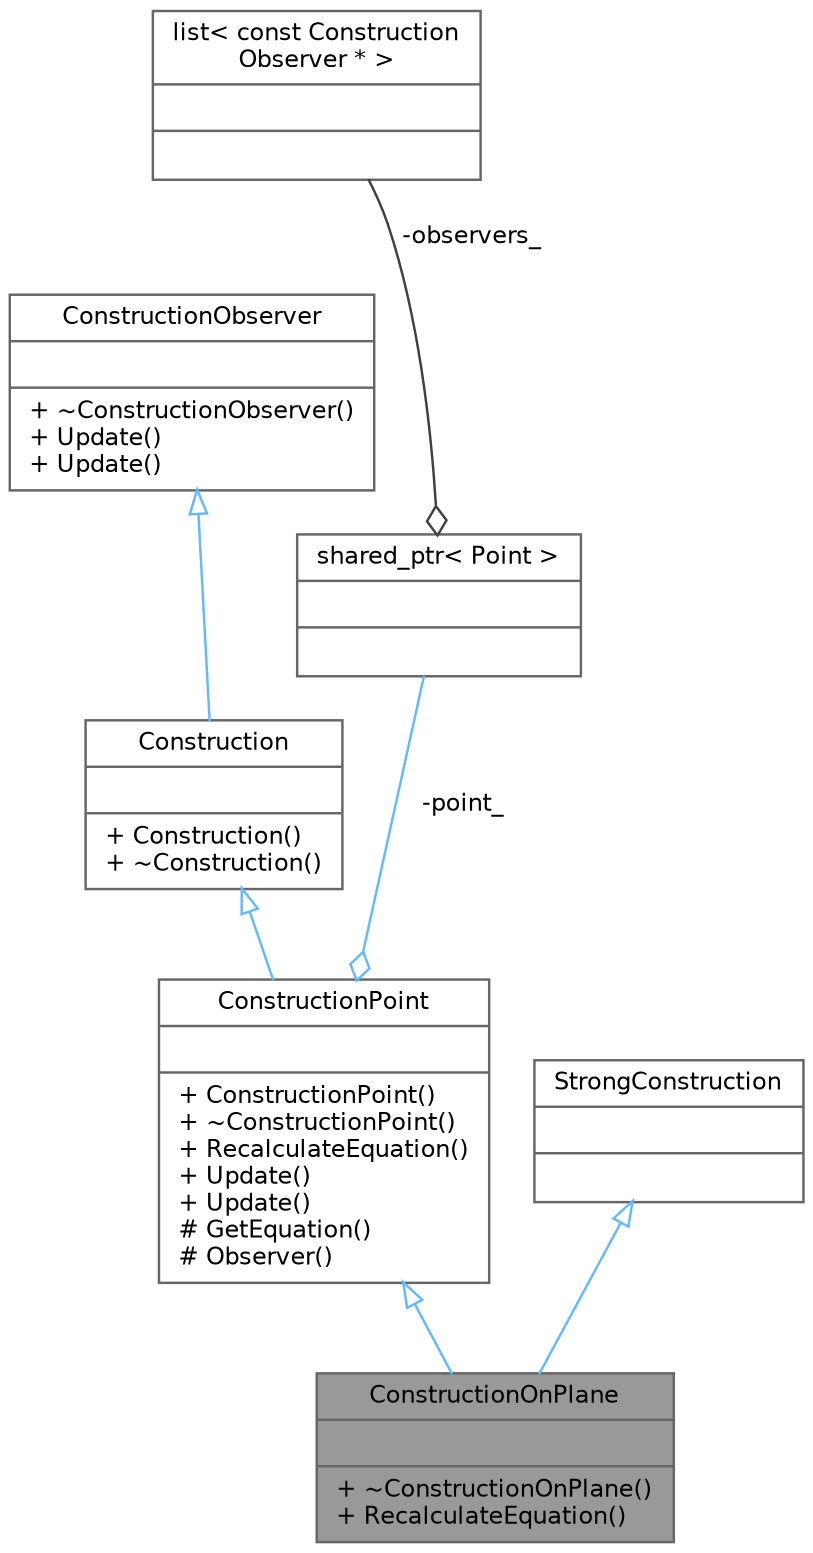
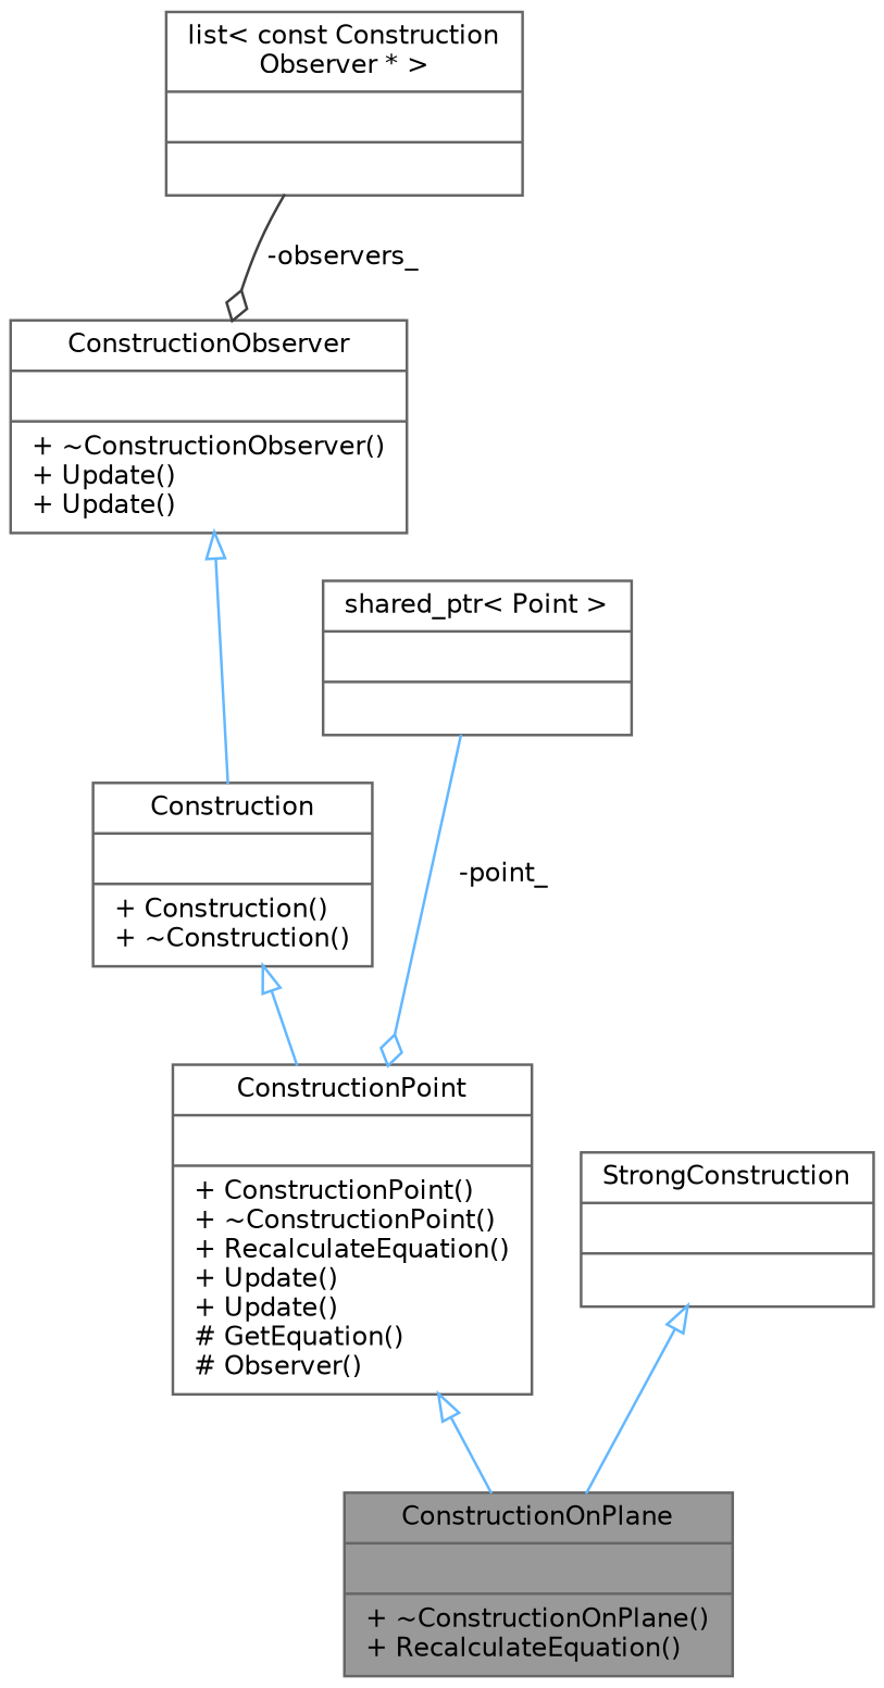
  digraph {
    node [color=gray40 fillcolor=white fontname=Helvetica fontsize=10 shape=record style=filled]
    edge [arrowtail=onormal color=steelblue1 dir=back fontname=Helvetica fontsize=10 labelfontname=Helvetica labelfontsize=10 style=solid]
    n1 [fillcolor=grey60 fontcolor=black height=0.2 label="{ConstructionOnPlane\n||+ ~ConstructionOnPlane()\l+ RecalculateEquation()\l}" width=0.4]
    n2 [height=0.2 label="{ConstructionPoint\n||+ ConstructionPoint()\l+ ~ConstructionPoint()\l+ RecalculateEquation()\l+ Update()\l+ Update()\l# GetEquation()\l# Observer()\l}" width=0.4]
    n3 [height=0.2 label="{Construction\n||+ Construction()\l+ ~Construction()\l}" width=0.4]
    n4 [height=0.2 label="{ConstructionObserver\n||+ ~ConstructionObserver()\l+ Update()\l+ Update()\l}" width=0.4]
    n5 [height=0.2 label="{list\< const Construction\lObserver * \>\n||}" width=0.4]
    n6 [height=0.2 label="{shared_ptr\< Point \>\n||}" width=0.4]
    n7 [height=0.2 label="{StrongConstruction\n||}" width=0.4]
    n2 -> n1
    n3 -> n2
    n4 -> n3
-   n5 -> n6 [arrowhead=odiamond color=grey25 label=" -observers_" arrowtail="" dir=""]
+   n5 -> n4 [arrowhead=odiamond color=grey25 label=" -observers_" arrowtail="" dir=""]
    n6 -> n2 [arrowhead=odiamond label=" -point_" arrowtail="" dir=""]
    n7 -> n1
  }
